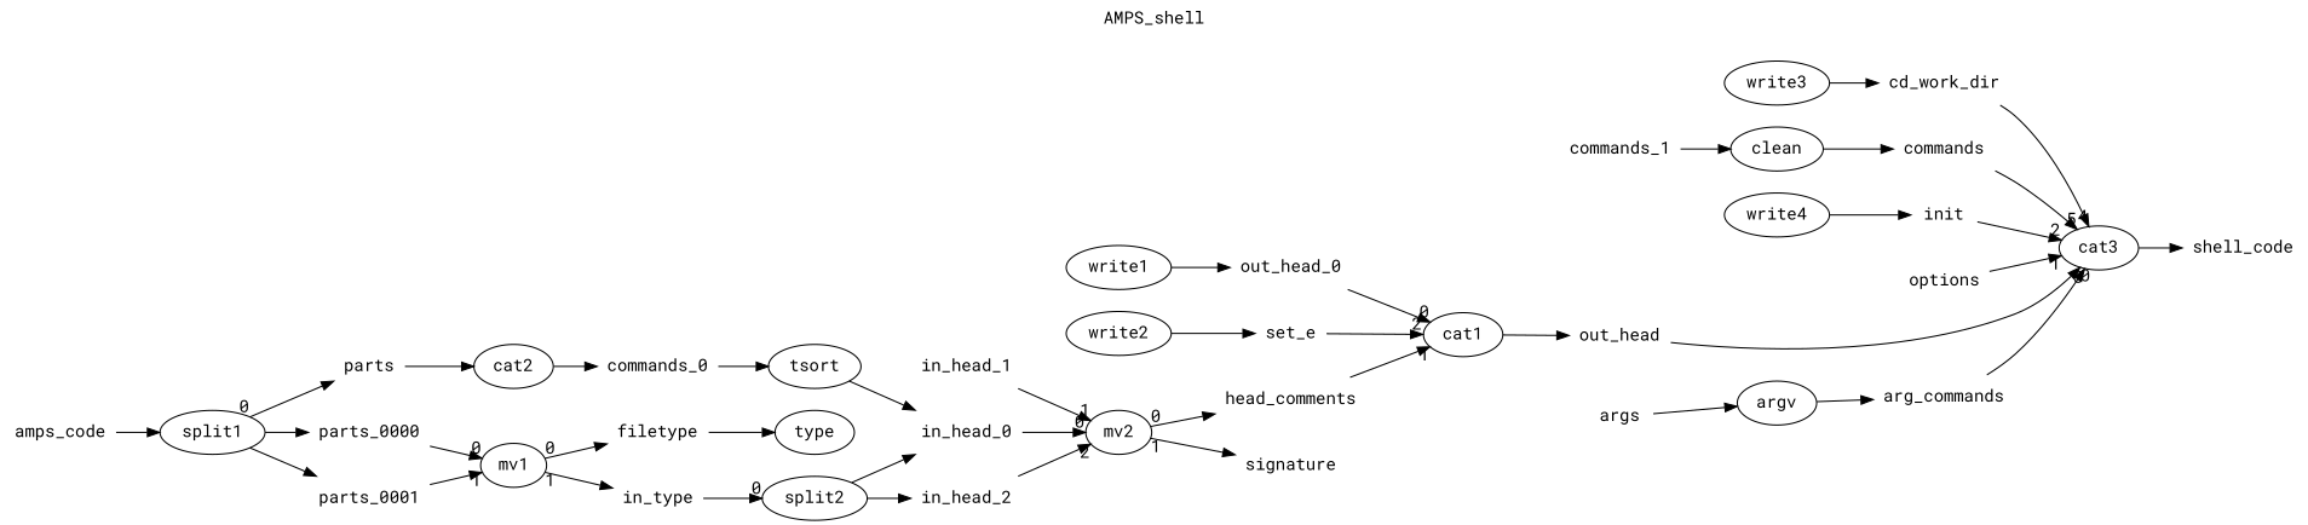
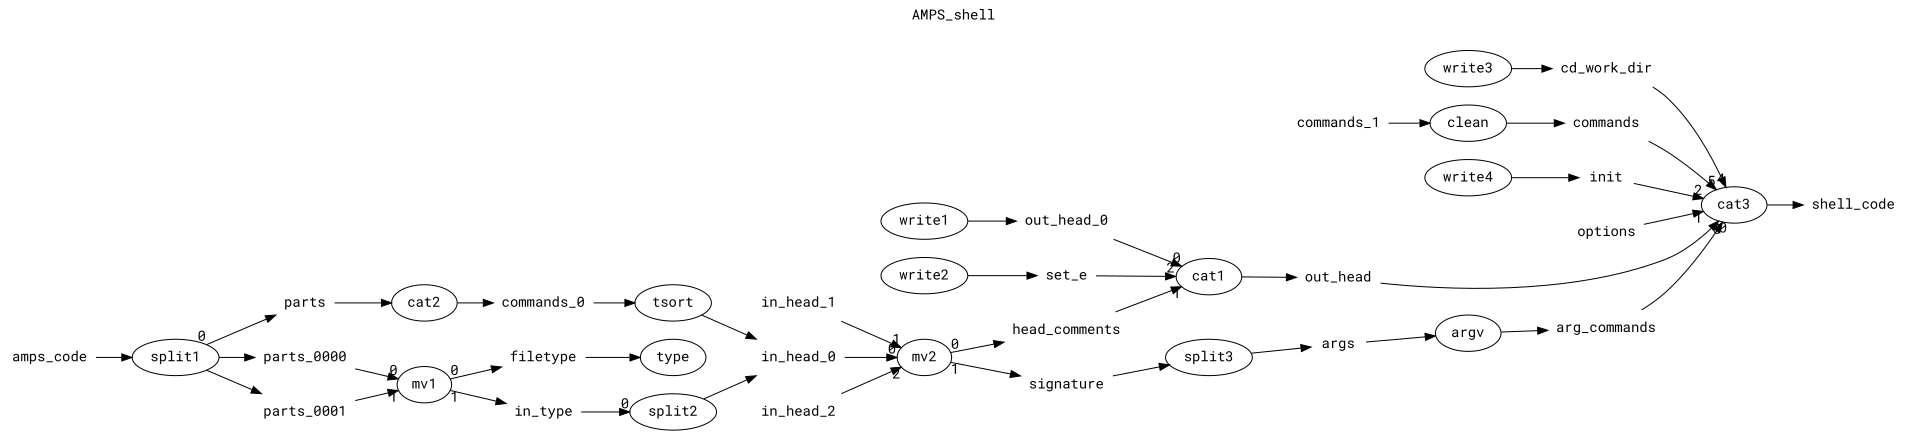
  digraph {
    fontname="Roboto Mono"
    label=AMPS_shell
    labelloc=t
    rankdir=LR
    node [fontname="Roboto Mono" shape=plaintext]
    edge [fontname="Roboto Mono" labeldistance=1.5]
    split1 [shape=oval]
    amps_code
    parts
    parts_0000
    parts_0001
    cat3 [shape=oval]
    arg_commands
    shell_code
    argv [shape=oval]
    args
    cd_work_dir
    commands
    tsort [shape=oval]
    commands_0
    in_head_0
    clean [shape=oval]
    commands_1
    type [shape=oval]
    filetype
    cat1 [shape=oval]
    head_comments
    out_head
    n23 [label=in_type]
    split2 [shape=oval]
    in_head_2
    mv2 [shape=oval]
    signature
    in_head_1
    init
    options
    out_head_0
    cat2 [shape=oval]
    mv1 [shape=oval]
    set_e
+   split3 [shape=oval]
    write1 [shape=oval]
    write2 [shape=oval]
    write3 [shape=oval]
    write4 [shape=oval]
    split1 -> parts [taillabel=0]
    split1 -> parts_0000
    split1 -> parts_0001
    amps_code -> split1
    parts -> cat2
    parts_0000 -> mv1 [headlabel=0]
    parts_0001 -> mv1 [headlabel=1]
    cat3 -> shell_code
    arg_commands -> cat3 [headlabel=3]
    argv -> arg_commands
    args -> argv
    cd_work_dir -> cat3 [headlabel=4]
    commands -> cat3 [headlabel=5]
    tsort -> in_head_0
    commands_0 -> tsort
    in_head_0 -> mv2 [headlabel=0]
    clean -> commands
    commands_1 -> clean
    filetype -> type
    cat1 -> out_head
    head_comments -> cat1 [headlabel=1]
    out_head -> cat3 [headlabel=0]
    n23 -> split2 [headlabel=0]
    split2 -> in_head_0
-   split2 -> in_head_2
    in_head_2 -> mv2 [headlabel=2]
    mv2 -> head_comments [taillabel=0]
    mv2 -> signature [taillabel=1]
+   signature -> split3
    in_head_1 -> mv2 [headlabel=1]
    init -> cat3 [headlabel=2]
    options -> cat3 [headlabel=1]
    out_head_0 -> cat1 [headlabel=0]
    cat2 -> commands_0
    mv1 -> filetype [taillabel=0]
    mv1 -> n23 [taillabel=1]
    set_e -> cat1 [headlabel=2]
+   split3 -> args
    write1 -> out_head_0
    write2 -> set_e
    write3 -> cd_work_dir
    write4 -> init
  }
